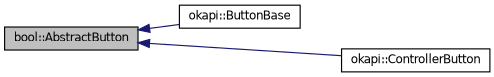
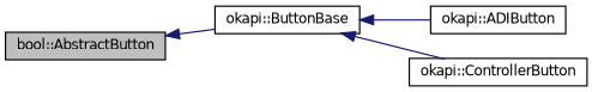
  digraph {
    rankdir=LR
    node [color=black fillcolor=white fontname=Helvetica fontsize=10 shape=record style=filled]
    edge [color=midnightblue dir=back fontname=Helvetica fontsize=10 labelfontname=Helvetica labelfontsize=10 style=solid]
    n1 [fillcolor=grey75 fontcolor=black height=0.2 label="bool::AbstractButton" width=0.4]
    n2 [height=0.2 label="okapi::ButtonBase" width=0.4]
+   n3 [height=0.2 label="okapi::ADIButton" width=0.4]
    n4 [height=0.2 label="okapi::ControllerButton" width=0.4]
    n1 -> n2
-   n1 -> n4
+   n2 -> n3
+   n2 -> n4
  }
